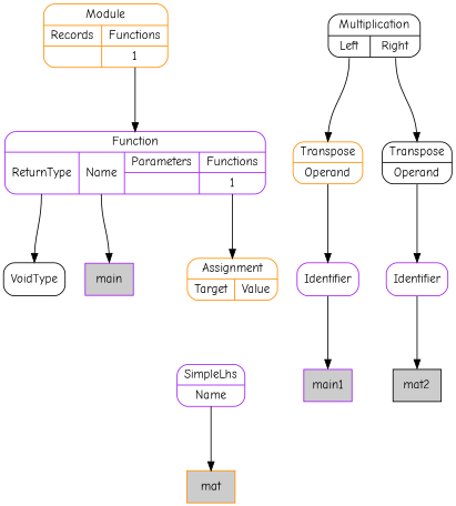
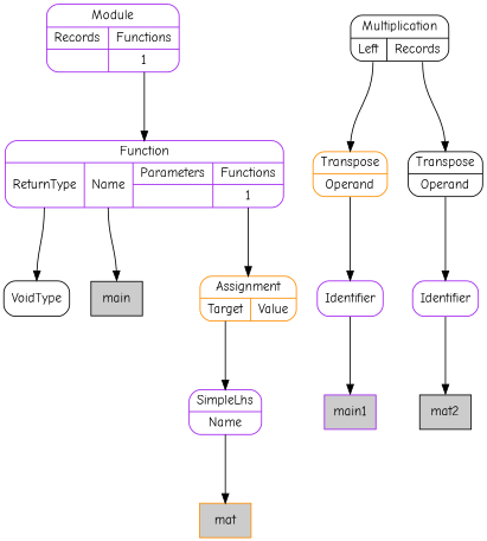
  digraph {
    fontname="Comic Neue"
    nodesep=0.3
    ordering=out
    ranksep=1
    node [color=purple fillcolor=white fontname="Comic Neue" shape=Mrecord style=filled]
    edge [fontname="Comic Neue" headport=n tailport="p0:s"]
    n1 [color=black label=VoidType]
-   n2 [fillcolor="#cccccc" label=main shape=box]
+   n2 [color=black fillcolor="#cccccc" label=main shape=box]
    n3 [color=darkorange fillcolor="#cccccc" label=mat shape=box]
    n4 [label="{SimpleLhs|{<p0>Name}}"]
    n5 [fillcolor="#cccccc" label=main1 shape=box]
    n6 [label=Identifier]
    n7 [color=darkorange label="{Transpose|{<p0>Operand}}"]
    n8 [color=black fillcolor="#cccccc" label=mat2 shape=box]
    n9 [label=Identifier]
    n10 [color=black label="{Transpose|{<p0>Operand}}"]
-   n11 [color=black label="{Multiplication|{<p0>Left|<p1>Right}}"]
+   n11 [color=black label="{Multiplication|{<p0>Left|<p1>Records}}"]
    n12 [color=darkorange label="{Assignment|{<p0>Target|<p1>Value}}"]
    n13 [label="{Function|{<p0>ReturnType|<p1>Name|{Parameters|{}}|{Functions|{<p3_0>1}}}}"]
-   n14 [color=darkorange label="{Module|{{Records|{}}|{Functions|{<p1_0>1}}}}"]
+   n14 [label="{Module|{{Records|{}}|{Functions|{<p1_0>1}}}}"]
    n4 -> n3
    n6 -> n5 [tailport=s]
    n7 -> n6
    n9 -> n8 [tailport=s]
    n10 -> n9
    n11 -> n7
    n11 -> n10 [tailport="p1:s"]
+   n12 -> n4
    n13 -> n1
    n13 -> n2 [tailport="p1:s"]
    n13 -> n12 [tailport="p3_0:s"]
    n14 -> n13 [tailport="p1_0:s"]
  }
